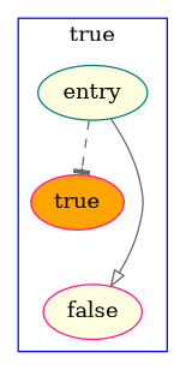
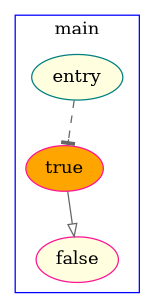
  strict digraph {
    node [color=deeppink fillcolor=lightyellow shape=oval style=filled]
    edge [color=gray40]
    n1 [color=teal label=entry]
    n2 [fillcolor=orange label=true]
    n3 [label=false]
    subgraph cluster_1 {
      color=blue
-     label=true
+     label=main
      n1
      n2
      n3
    }
    n1 -> n2 [arrowhead=tee style=dashed]
-   n1 -> n3 [arrowhead=onormal style=solid]
+   n2 -> n3 [arrowhead=onormal style=solid]
  }
